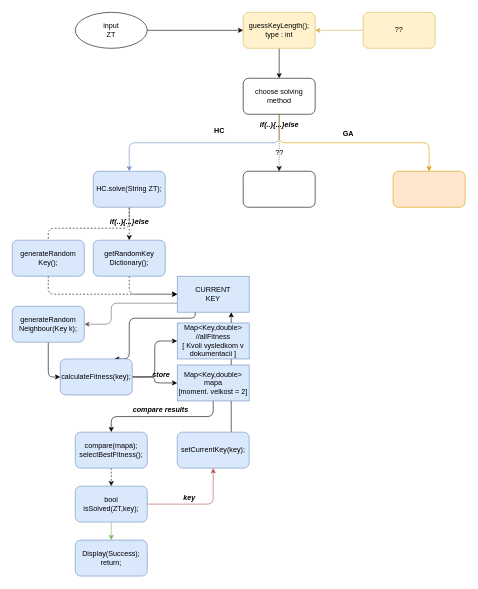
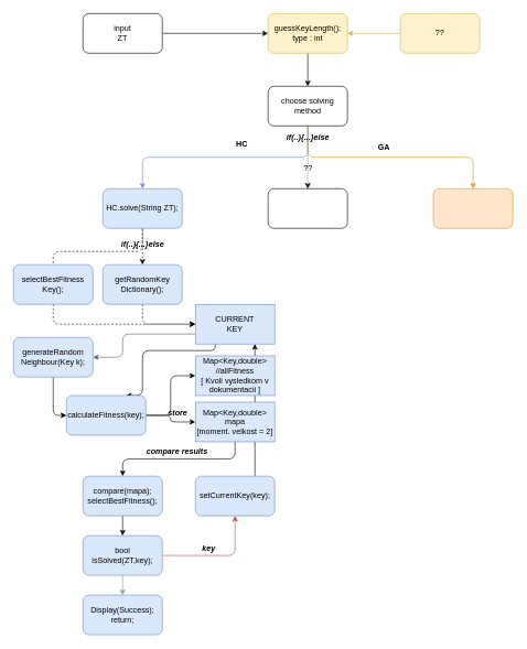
  <mxCell id="0" />
  <mxCell id="1" parent="0" />
  <mxCell id="2" style="edgeStyle=orthogonalEdgeStyle;rounded=1;orthogonalLoop=1;jettySize=auto;html=1;exitX=0.75;exitY=0;exitDx=0;exitDy=0;entryX=0.75;entryY=1;entryDx=0;entryDy=0;" edge="1" parent="1" source="45" target="29"><mxGeometry relative="1" as="geometry" /></mxCell>
  <mxCell id="3" style="edgeStyle=orthogonalEdgeStyle;rounded=0;orthogonalLoop=1;jettySize=auto;html=1;exitX=1;exitY=0.5;exitDx=0;exitDy=0;" edge="1" parent="1" source="4" target="6"><mxGeometry relative="1" as="geometry" /></mxCell>
- <mxCell id="4" value="input&lt;br&gt;ZT" style="ellipse;whiteSpace=wrap;html=1;" vertex="1" parent="1"><mxGeometry x="125" y="20" width="120" height="60" as="geometry" /></mxCell>
+ <mxCell id="4" value="input&lt;br&gt;ZT" style="rounded=1;whiteSpace=wrap;html=1;" vertex="1" parent="1"><mxGeometry x="125" y="20" width="120" height="60" as="geometry" /></mxCell>
  <mxCell id="5" style="edgeStyle=orthogonalEdgeStyle;rounded=0;orthogonalLoop=1;jettySize=auto;html=1;exitX=0.5;exitY=1;exitDx=0;exitDy=0;entryX=0.5;entryY=0;entryDx=0;entryDy=0;" edge="1" parent="1" source="6" target="10"><mxGeometry relative="1" as="geometry" /></mxCell>
  <mxCell id="6" value="guessKeyLength();&lt;br&gt;type : int" style="rounded=1;whiteSpace=wrap;html=1;fillColor=#fff2cc;strokeColor=#d6b656;" vertex="1" parent="1"><mxGeometry x="405" y="20" width="120" height="60" as="geometry" /></mxCell>
  <mxCell id="7" style="edgeStyle=orthogonalEdgeStyle;rounded=1;orthogonalLoop=1;jettySize=auto;html=1;exitX=0.5;exitY=1;exitDx=0;exitDy=0;entryX=0.5;entryY=0;entryDx=0;entryDy=0;fillColor=#dae8fc;strokeColor=#6c8ebf;" edge="1" parent="1" source="10" target="13"><mxGeometry relative="1" as="geometry" /></mxCell>
  <mxCell id="8" style="edgeStyle=orthogonalEdgeStyle;rounded=0;orthogonalLoop=1;jettySize=auto;html=1;exitX=0.5;exitY=1;exitDx=0;exitDy=0;entryX=0.5;entryY=0;entryDx=0;entryDy=0;dashed=1;dashPattern=1 2;" edge="1" parent="1" source="10" target="14"><mxGeometry relative="1" as="geometry" /></mxCell>
  <mxCell id="9" style="edgeStyle=orthogonalEdgeStyle;rounded=1;orthogonalLoop=1;jettySize=auto;html=1;exitX=0.5;exitY=1;exitDx=0;exitDy=0;entryX=0.5;entryY=0;entryDx=0;entryDy=0;fillColor=#ffe6cc;strokeColor=#d79b00;" edge="1" parent="1" source="10" target="15"><mxGeometry relative="1" as="geometry" /></mxCell>
  <mxCell id="10" value="choose solving method" style="rounded=1;whiteSpace=wrap;html=1;" vertex="1" parent="1"><mxGeometry x="405" y="130" width="120" height="60" as="geometry" /></mxCell>
  <mxCell id="11" style="edgeStyle=orthogonalEdgeStyle;rounded=1;orthogonalLoop=1;jettySize=auto;html=1;exitX=0.5;exitY=1;exitDx=0;exitDy=0;entryX=0.5;entryY=0;entryDx=0;entryDy=0;dashed=1;" edge="1" parent="1" source="13" target="23"><mxGeometry relative="1" as="geometry" /></mxCell>
  <mxCell id="12" style="edgeStyle=orthogonalEdgeStyle;orthogonalLoop=1;jettySize=auto;html=1;exitX=0.5;exitY=1;exitDx=0;exitDy=0;entryX=0.5;entryY=0;entryDx=0;entryDy=0;rounded=1;dashed=1;" edge="1" parent="1"><mxGeometry relative="1" as="geometry"><mxPoint x="215" y="347" as="sourcePoint" /><mxPoint x="80" y="422" as="targetPoint" /><Array as="points"><mxPoint x="215" y="380" /><mxPoint x="80" y="380" /></Array></mxGeometry></mxCell>
  <mxCell id="13" value="HC.solve(String ZT);" style="rounded=1;whiteSpace=wrap;html=1;fillColor=#dae8fc;strokeColor=#6c8ebf;" vertex="1" parent="1"><mxGeometry x="155" y="285" width="120" height="60" as="geometry" /></mxCell>
  <mxCell id="14" value="" style="rounded=1;whiteSpace=wrap;html=1;" vertex="1" parent="1"><mxGeometry x="405" y="285" width="120" height="60" as="geometry" /></mxCell>
  <mxCell id="15" value="" style="rounded=1;whiteSpace=wrap;html=1;fillColor=#ffe6cc;strokeColor=#d79b00;" vertex="1" parent="1"><mxGeometry x="655" y="285" width="120" height="60" as="geometry" /></mxCell>
  <mxCell id="16" value="&lt;b&gt;HC&lt;/b&gt;" style="text;html=1;align=center;verticalAlign=middle;resizable=0;points=[];;autosize=1;" vertex="1" parent="1"><mxGeometry x="350" y="207.5" width="30" height="20" as="geometry" /></mxCell>
  <mxCell id="17" value="&lt;b&gt;GA&lt;/b&gt;" style="text;html=1;align=center;verticalAlign=middle;resizable=0;points=[];;autosize=1;" vertex="1" parent="1"><mxGeometry x="565" y="212.5" width="30" height="20" as="geometry" /></mxCell>
  <mxCell id="18" style="edgeStyle=orthogonalEdgeStyle;rounded=0;orthogonalLoop=1;jettySize=auto;html=1;exitX=0;exitY=0.5;exitDx=0;exitDy=0;entryX=1;entryY=0.5;entryDx=0;entryDy=0;fillColor=#fff2cc;strokeColor=#d6b656;" edge="1" parent="1" source="19" target="6"><mxGeometry relative="1" as="geometry" /></mxCell>
  <mxCell id="19" value="??" style="rounded=1;whiteSpace=wrap;html=1;fillColor=#fff2cc;strokeColor=#d6b656;" vertex="1" parent="1"><mxGeometry x="605" y="20" width="120" height="60" as="geometry" /></mxCell>
  <mxCell id="20" style="edgeStyle=orthogonalEdgeStyle;rounded=1;orthogonalLoop=1;jettySize=auto;html=1;exitX=0.5;exitY=1;exitDx=0;exitDy=0;entryX=0;entryY=0.5;entryDx=0;entryDy=0;dashed=1;" edge="1" parent="1" source="21" target="29"><mxGeometry relative="1" as="geometry"><Array as="points"><mxPoint x="80" y="490" /></Array></mxGeometry></mxCell>
- <mxCell id="21" value="generateRandom&lt;br&gt;Key();" style="rounded=1;whiteSpace=wrap;html=1;fillColor=#dae8fc;strokeColor=#6c8ebf;" vertex="1" parent="1"><mxGeometry x="20" y="400" width="120" height="60" as="geometry" /></mxCell>
+ <mxCell id="21" value="selectBestFitness&lt;br&gt;Key();" style="rounded=1;whiteSpace=wrap;html=1;fillColor=#dae8fc;strokeColor=#6c8ebf;" vertex="1" parent="1"><mxGeometry x="20" y="400" width="120" height="60" as="geometry" /></mxCell>
  <mxCell id="22" style="edgeStyle=orthogonalEdgeStyle;rounded=1;orthogonalLoop=1;jettySize=auto;html=1;exitX=0.5;exitY=1;exitDx=0;exitDy=0;entryX=0;entryY=0.5;entryDx=0;entryDy=0;dashed=1;" edge="1" parent="1" source="23" target="29"><mxGeometry relative="1" as="geometry"><Array as="points"><mxPoint x="215" y="490" /></Array></mxGeometry></mxCell>
  <mxCell id="23" value="getRandomKey&lt;br&gt;Dictionary();" style="rounded=1;whiteSpace=wrap;html=1;fillColor=#dae8fc;strokeColor=#6c8ebf;" vertex="1" parent="1"><mxGeometry x="155" y="400" width="120" height="60" as="geometry" /></mxCell>
  <mxCell id="24" style="edgeStyle=orthogonalEdgeStyle;rounded=1;orthogonalLoop=1;jettySize=auto;html=1;exitX=0.5;exitY=1;exitDx=0;exitDy=0;entryX=0;entryY=0.5;entryDx=0;entryDy=0;" edge="1" parent="1" source="25" target="33"><mxGeometry relative="1" as="geometry" /></mxCell>
  <mxCell id="25" value="generateRandom&lt;br&gt;Neighbour(Key k);" style="rounded=1;whiteSpace=wrap;html=1;fillColor=#dae8fc;strokeColor=#6c8ebf;" vertex="1" parent="1"><mxGeometry x="20" y="510" width="120" height="60" as="geometry" /></mxCell>
  <mxCell id="26" value="??" style="text;html=1;align=center;verticalAlign=middle;resizable=0;points=[];;autosize=1;" vertex="1" parent="1"><mxGeometry x="450" y="245" width="30" height="20" as="geometry" /></mxCell>
  <mxCell id="27" style="edgeStyle=orthogonalEdgeStyle;rounded=1;orthogonalLoop=1;jettySize=auto;html=1;exitX=0;exitY=0.75;exitDx=0;exitDy=0;entryX=1;entryY=0.5;entryDx=0;entryDy=0;fillColor=#f5f5f5;strokeColor=#666666;" edge="1" parent="1" source="29" target="25"><mxGeometry relative="1" as="geometry"><Array as="points"><mxPoint x="185" y="505" /><mxPoint x="185" y="540" /></Array></mxGeometry></mxCell>
  <mxCell id="28" style="edgeStyle=orthogonalEdgeStyle;rounded=1;orthogonalLoop=1;jettySize=auto;html=1;exitX=0.25;exitY=1;exitDx=0;exitDy=0;entryX=0.75;entryY=0;entryDx=0;entryDy=0;" edge="1" parent="1" source="29" target="33"><mxGeometry relative="1" as="geometry"><Array as="points"><mxPoint x="325" y="530" /><mxPoint x="215" y="530" /></Array></mxGeometry></mxCell>
  <mxCell id="29" value="CURRENT&lt;br&gt;KEY" style="rounded=0;whiteSpace=wrap;html=1;fillColor=#dae8fc;strokeColor=#6c8ebf;" vertex="1" parent="1"><mxGeometry x="295" y="460" width="120" height="60" as="geometry" /></mxCell>
  <mxCell id="30" style="edgeStyle=orthogonalEdgeStyle;rounded=1;orthogonalLoop=1;jettySize=auto;html=1;exitX=1;exitY=0.5;exitDx=0;exitDy=0;entryX=0;entryY=0.5;entryDx=0;entryDy=0;" edge="1" parent="1" source="33" target="34"><mxGeometry relative="1" as="geometry" /></mxCell>
  <mxCell id="31" value="" style="edgeStyle=orthogonalEdgeStyle;rounded=1;orthogonalLoop=1;jettySize=auto;html=1;exitX=0.5;exitY=1;exitDx=0;exitDy=0;" edge="1" parent="1" source="34" target="39"><mxGeometry relative="1" as="geometry" /></mxCell>
  <mxCell id="32" style="edgeStyle=orthogonalEdgeStyle;rounded=1;orthogonalLoop=1;jettySize=auto;html=1;exitX=1;exitY=0.5;exitDx=0;exitDy=0;entryX=0;entryY=0.5;entryDx=0;entryDy=0;" edge="1" parent="1" source="33" target="41"><mxGeometry relative="1" as="geometry" /></mxCell>
  <mxCell id="33" value="calculateFitness(key);" style="rounded=1;whiteSpace=wrap;html=1;fillColor=#dae8fc;strokeColor=#6c8ebf;" vertex="1" parent="1"><mxGeometry x="100" y="598" width="120" height="60" as="geometry" /></mxCell>
  <mxCell id="34" value="Map&amp;lt;Key,double&amp;gt; mapa&lt;br&gt;[moment. velkost = 2]" style="rounded=0;whiteSpace=wrap;html=1;fillColor=#dae8fc;strokeColor=#6c8ebf;" vertex="1" parent="1"><mxGeometry x="295" y="608" width="120" height="60" as="geometry" /></mxCell>
  <mxCell id="35" value="&lt;i&gt;&lt;b&gt;store&lt;/b&gt;&lt;/i&gt;" style="text;html=1;align=center;verticalAlign=middle;resizable=0;points=[];;autosize=1;" vertex="1" parent="1"><mxGeometry x="248" y="615" width="40" height="20" as="geometry" /></mxCell>
  <mxCell id="36" value="&lt;i&gt;&lt;b&gt;if(..){...}else&lt;/b&gt;&lt;/i&gt;" style="text;html=1;align=center;verticalAlign=middle;resizable=0;points=[];;autosize=1;" vertex="1" parent="1"><mxGeometry x="175" y="360" width="80" height="20" as="geometry" /></mxCell>
  <mxCell id="37" value="&lt;i&gt;&lt;b&gt;if(..){...}else&lt;/b&gt;&lt;/i&gt;" style="text;html=1;align=center;verticalAlign=middle;resizable=0;points=[];;autosize=1;" vertex="1" parent="1"><mxGeometry x="425" y="197.5" width="80" height="20" as="geometry" /></mxCell>
- <mxCell id="38" style="edgeStyle=orthogonalEdgeStyle;rounded=1;orthogonalLoop=1;jettySize=auto;html=1;exitX=0.5;exitY=1;exitDx=0;exitDy=0;entryX=0.5;entryY=0;entryDx=0;entryDy=0;dashed=1;" edge="1" parent="1" source="39" target="44"><mxGeometry relative="1" as="geometry" /></mxCell>
+ <mxCell id="38" style="edgeStyle=orthogonalEdgeStyle;rounded=1;orthogonalLoop=1;jettySize=auto;html=1;exitX=0.5;exitY=1;exitDx=0;exitDy=0;entryX=0.5;entryY=0;entryDx=0;entryDy=0;" edge="1" parent="1" source="39" target="44"><mxGeometry relative="1" as="geometry" /></mxCell>
  <mxCell id="39" value="compare(mapa);&lt;br&gt;selectBestFitness();" style="rounded=1;whiteSpace=wrap;html=1;fillColor=#dae8fc;strokeColor=#6c8ebf;" vertex="1" parent="1"><mxGeometry x="125" y="720" width="120" height="60" as="geometry" /></mxCell>
  <mxCell id="40" value="&lt;i&gt;&lt;b&gt;compare results&lt;/b&gt;&lt;/i&gt;" style="text;html=1;align=center;verticalAlign=middle;resizable=0;points=[];;autosize=1;" vertex="1" parent="1"><mxGeometry x="212" y="673" width="110" height="20" as="geometry" /></mxCell>
  <mxCell id="41" value="Map&amp;lt;Key,double&amp;gt;&lt;br&gt;//allFitness&lt;br&gt;[ Kvoli vysledkom v dokumentacii ]" style="rounded=0;whiteSpace=wrap;html=1;fillColor=#dae8fc;strokeColor=#6c8ebf;" vertex="1" parent="1"><mxGeometry x="295" y="538" width="120" height="60" as="geometry" /></mxCell>
  <mxCell id="42" style="edgeStyle=orthogonalEdgeStyle;rounded=1;orthogonalLoop=1;jettySize=auto;html=1;exitX=1;exitY=0.5;exitDx=0;exitDy=0;entryX=0.5;entryY=1;entryDx=0;entryDy=0;fillColor=#f8cecc;strokeColor=#b85450;" edge="1" parent="1" source="44" target="45"><mxGeometry relative="1" as="geometry" /></mxCell>
  <mxCell id="43" style="edgeStyle=orthogonalEdgeStyle;rounded=1;orthogonalLoop=1;jettySize=auto;html=1;exitX=0.5;exitY=1;exitDx=0;exitDy=0;entryX=0.5;entryY=0;entryDx=0;entryDy=0;fillColor=#d5e8d4;strokeColor=#82b366;" edge="1" parent="1" source="44" target="46"><mxGeometry relative="1" as="geometry" /></mxCell>
  <mxCell id="44" value="bool isSolved(ZT,key);" style="rounded=1;whiteSpace=wrap;html=1;fillColor=#dae8fc;strokeColor=#6c8ebf;" vertex="1" parent="1"><mxGeometry x="125" y="810" width="120" height="60" as="geometry" /></mxCell>
  <mxCell id="45" value="setCurrentKey(key);" style="rounded=1;whiteSpace=wrap;html=1;fillColor=#dae8fc;strokeColor=#6c8ebf;" vertex="1" parent="1"><mxGeometry x="295" y="720" width="120" height="60" as="geometry" /></mxCell>
  <mxCell id="46" value="Display(Success);&lt;br&gt;return;" style="rounded=1;whiteSpace=wrap;html=1;fillColor=#dae8fc;strokeColor=#6c8ebf;" vertex="1" parent="1"><mxGeometry x="125" y="900" width="120" height="60" as="geometry" /></mxCell>
  <mxCell id="47" value="&lt;b&gt;&lt;i&gt;key&lt;/i&gt;&lt;/b&gt;" style="text;html=1;align=center;verticalAlign=middle;resizable=0;points=[];;autosize=1;" vertex="1" parent="1"><mxGeometry x="295" y="820" width="40" height="20" as="geometry" /></mxCell>
